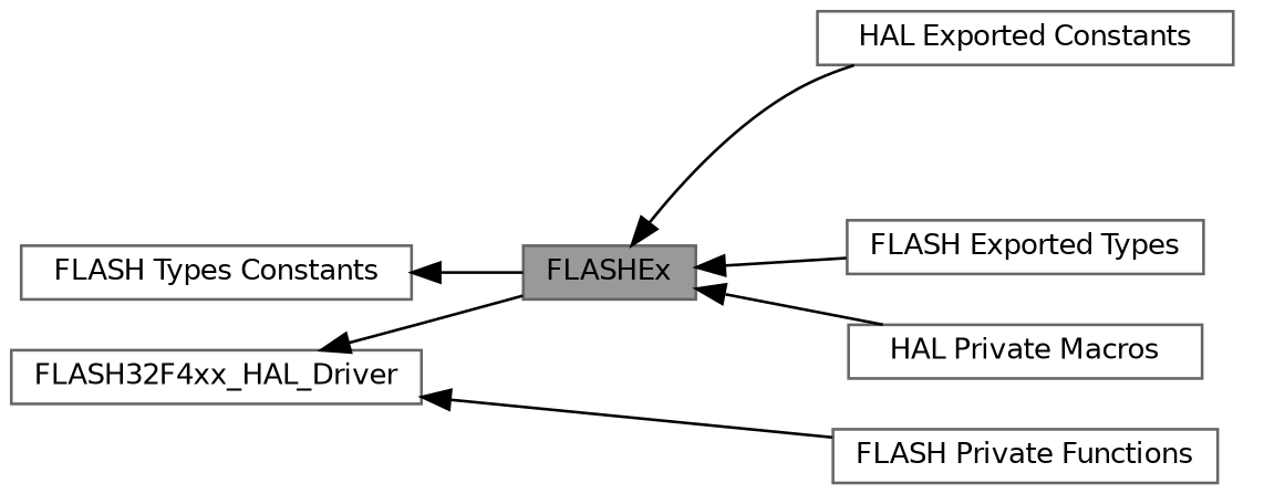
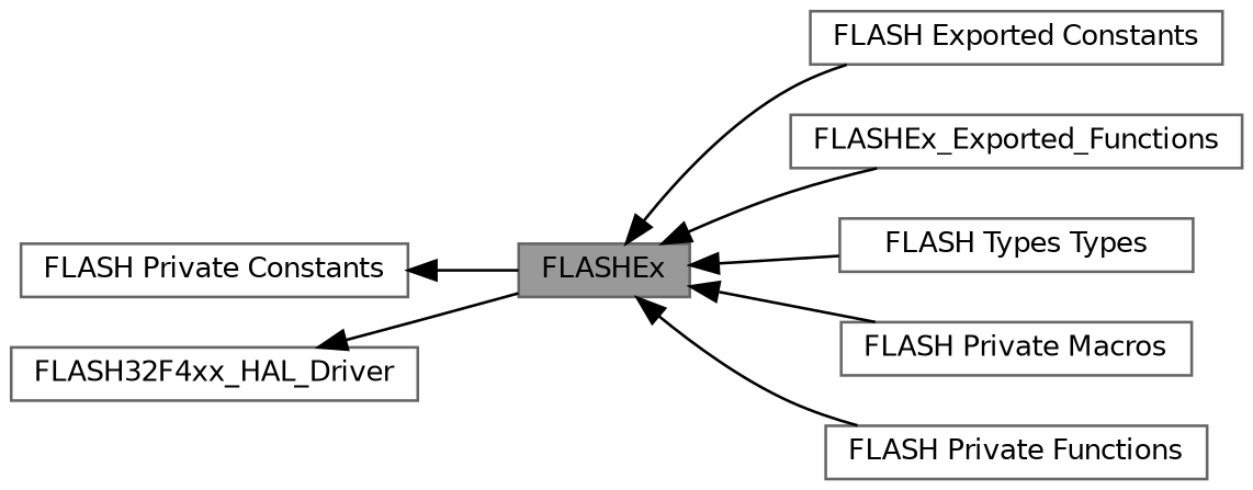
  digraph {
    rankdir=LR
    node [color=grey40 fillcolor=white fontname=Helvetica fontsize=10 shape=box style=filled]
    edge [dir=back fontname=Helvetica fontsize=10 labelfontname=Helvetica labelfontsize=10 shape=plaintext style=solid]
    n1 [color=gray40 fillcolor=grey60 fontcolor=black height=0.2 label=FLASHEx width=0.4]
-   n2 [height=0.2 label="HAL Exported Constants" width=0.4]
-   n4 [height=0.2 label="FLASH Exported Types" width=0.4]
+   n2 [height=0.2 label="FLASH Exported Constants" width=0.4]
+   n3 [height=0.2 label=FLASHEx_Exported_Functions width=0.4]
+   n4 [height=0.2 label="FLASH Types Types" width=0.4]
    n5 [height=0.2 label="FLASH Private Functions" width=0.4]
-   n6 [height=0.2 label="HAL Private Macros" width=0.4]
-   n7 [height=0.2 label="FLASH Types Constants" width=0.4]
+   n6 [height=0.2 label="FLASH Private Macros" width=0.4]
+   n7 [height=0.2 label="FLASH Private Constants" width=0.4]
    n8 [height=0.2 label=FLASH32F4xx_HAL_Driver width=0.4]
    n1 -> n2
+   n1 -> n3
    n1 -> n4
-   n8 -> n5
+   n1 -> n5
    n1 -> n6
    n7 -> n1
    n8 -> n1
  }
